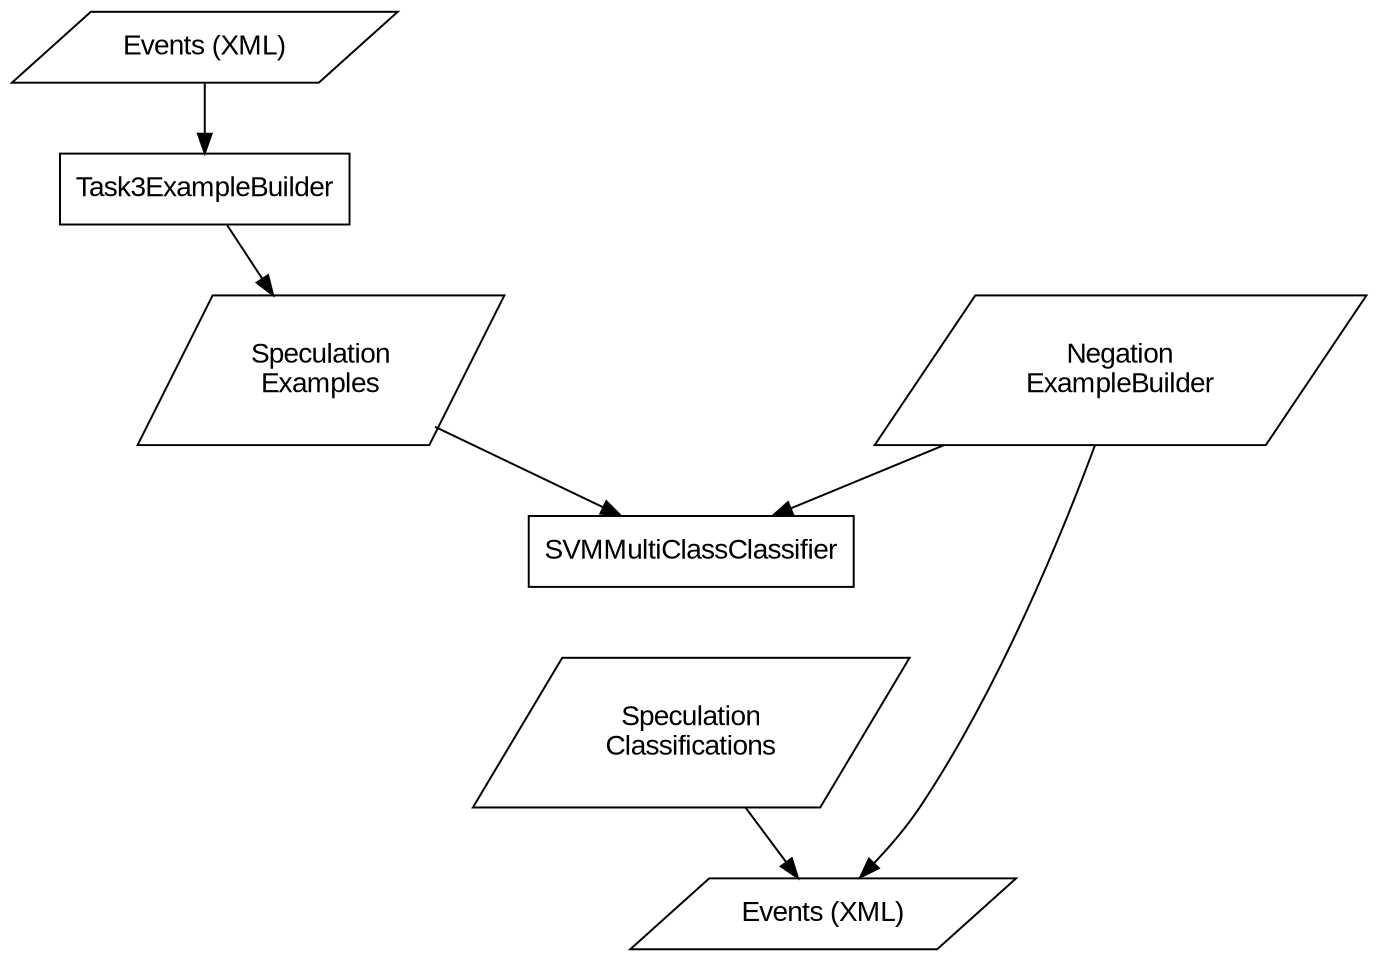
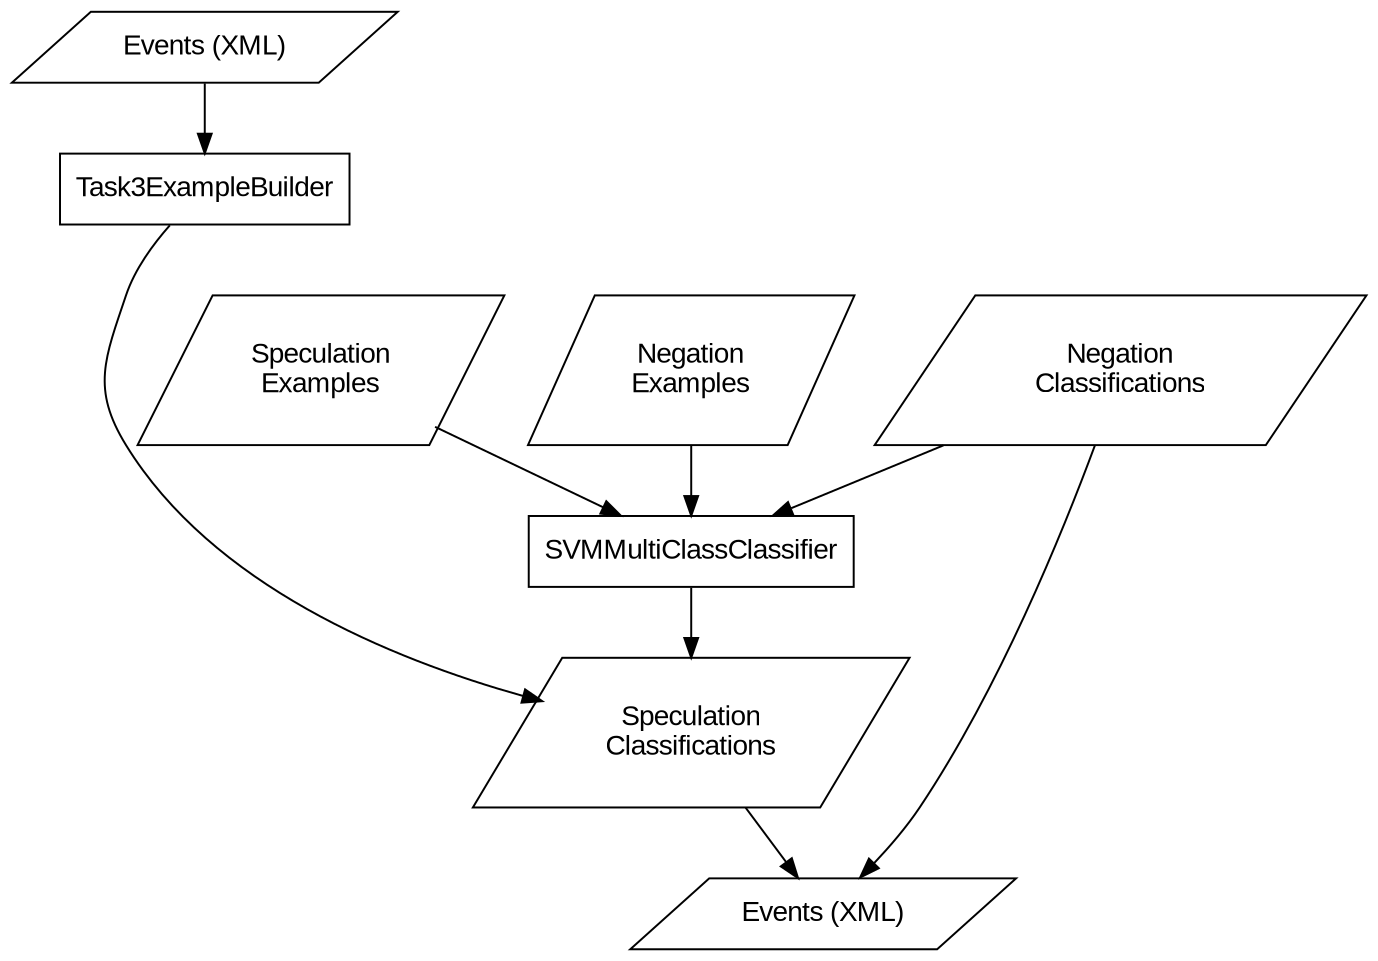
  digraph {
    fontname="Liberation Sans"
    node [fontname="Liberation Sans" shape=polygon skew=0.6]
    edge [fontname="Liberation Sans"]
    n1 [label=Task3ExampleBuilder shape=box]
    n2 [label="Speculation\nExamples"]
    n3 [label="Events (XML)"]
    n4 [label=SVMMultiClassClassifier shape=box]
+   n5 [label="Negation\nExamples"]
    n6 [label="Speculation\nClassifications"]
    n7 [label="Events (XML)"]
-   n8 [label="Negation\nExampleBuilder"]
-   n1 -> n2
+   n8 [label="Negation\nClassifications"]
+   n1 -> n6
    n2 -> n4
    n3 -> n1
+   n4 -> n6
+   n5 -> n4
    n6 -> n7
    n8 -> n4
    n8 -> n7
  }
